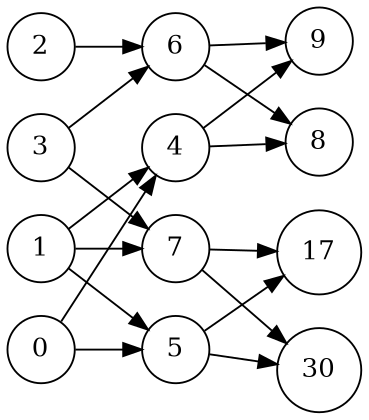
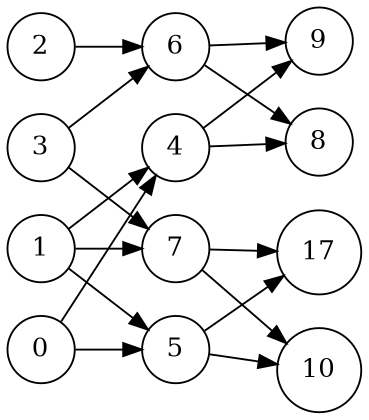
  strict digraph {
    rankdir=LR
    node [shape=circle]
    0
    4
    5
    8
    9
-   10 [label=30]
+   10
    n7 [label=17]
    1
    7
    2
    6
    3
    0 -> 4
    0 -> 5
    4 -> 8
    4 -> 9
    5 -> 10
    5 -> n7
    1 -> 4
    1 -> 5
    1 -> 7
    7 -> 10
    7 -> n7
    2 -> 6
    6 -> 8
    6 -> 9
    3 -> 7
    3 -> 6
  }
